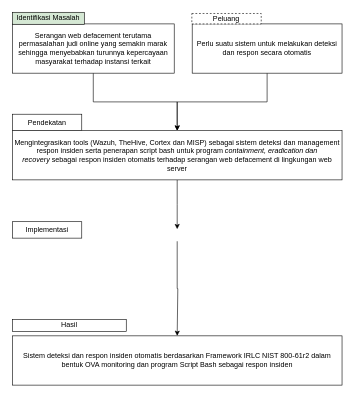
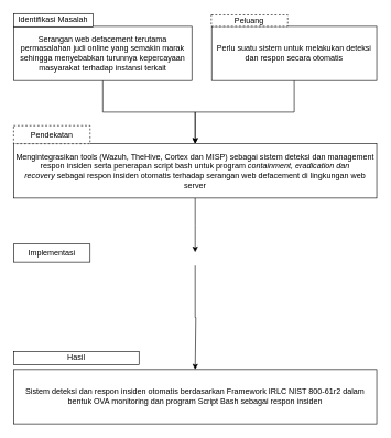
  <mxCell id="0" />
  <mxCell id="1" parent="0" />
  <mxCell id="2" style="edgeStyle=orthogonalEdgeStyle;rounded=0;orthogonalLoop=1;jettySize=auto;html=1;exitX=0.5;exitY=1;exitDx=0;exitDy=0;entryX=0.5;entryY=0;entryDx=0;entryDy=0;" edge="1" parent="1" source="3" target="9"><mxGeometry relative="1" as="geometry" /></mxCell>
  <mxCell id="3" value="&lt;div&gt;Serangan web defacement terutama permasalahan judi online yang semakin marak sehingga menyebabkan turunnya kepercayaan masyarakat terhadap instansi terkait&lt;/div&gt;" style="rounded=0;whiteSpace=wrap;html=1;" vertex="1" parent="1"><mxGeometry x="20" y="39.39" width="270" height="82.17" as="geometry" /></mxCell>
- <mxCell id="4" value="Identifikasi Masalah" style="rounded=0;whiteSpace=wrap;html=1;fillColor=#d5e8d4;" vertex="1" parent="1"><mxGeometry x="20" y="20" width="120" height="20" as="geometry" /></mxCell>
+ <mxCell id="4" value="Identifikasi Masalah" style="rounded=0;whiteSpace=wrap;html=1;" vertex="1" parent="1"><mxGeometry x="20" y="20" width="120" height="20" as="geometry" /></mxCell>
  <mxCell id="5" style="edgeStyle=orthogonalEdgeStyle;rounded=0;orthogonalLoop=1;jettySize=auto;html=1;exitX=0.5;exitY=1;exitDx=0;exitDy=0;entryX=0.5;entryY=0;entryDx=0;entryDy=0;" edge="1" parent="1" source="6" target="9"><mxGeometry relative="1" as="geometry" /></mxCell>
  <mxCell id="6" value="Perlu suatu sistem untuk melakukan deteksi dan respon secara otomatis" style="rounded=0;whiteSpace=wrap;html=1;" vertex="1" parent="1"><mxGeometry x="320" y="39.39" width="250" height="82.17" as="geometry" /></mxCell>
  <mxCell id="7" value="Peluang" style="rounded=0;whiteSpace=wrap;html=1;dashed=1;" vertex="1" parent="1"><mxGeometry x="319.42" y="22" width="115.79" height="17.39" as="geometry" /></mxCell>
  <mxCell id="8" style="edgeStyle=orthogonalEdgeStyle;rounded=0;orthogonalLoop=1;jettySize=auto;html=1;exitX=0.5;exitY=1;exitDx=0;exitDy=0;entryX=0.5;entryY=0;entryDx=0;entryDy=0;" edge="1" parent="1" source="9"><mxGeometry relative="1" as="geometry"><mxPoint x="295" y="381.78" as="targetPoint" /></mxGeometry></mxCell>
  <mxCell id="9" value="Mengintegrasikan tools (Wazuh, TheHive, Cortex dan MISP) sebagai sistem deteksi dan management respon insiden serta penerapan script bash untuk program&amp;nbsp;&lt;i&gt;containment, eradication dan recovery&lt;/i&gt;&amp;nbsp;sebagai respon insiden otomatis terhadap serangan web defacement di lingkungan web server" style="rounded=0;whiteSpace=wrap;html=1;" vertex="1" parent="1"><mxGeometry x="20" y="217.435" width="550" height="82.174" as="geometry" /></mxCell>
- <mxCell id="10" value="Pendekatan" style="rounded=0;whiteSpace=wrap;html=1;" vertex="1" parent="1"><mxGeometry x="20" y="190.043" width="115.789" height="27.391" as="geometry" /></mxCell>
+ <mxCell id="10" value="Pendekatan" style="rounded=0;whiteSpace=wrap;html=1;dashed=1;" vertex="1" parent="1"><mxGeometry x="20" y="190.043" width="115.789" height="27.391" as="geometry" /></mxCell>
  <mxCell id="11" style="edgeStyle=orthogonalEdgeStyle;rounded=0;orthogonalLoop=1;jettySize=auto;html=1;exitX=0.5;exitY=1;exitDx=0;exitDy=0;entryX=0.5;entryY=0;entryDx=0;entryDy=0;" edge="1" parent="1" target="13"><mxGeometry relative="1" as="geometry"><mxPoint x="295" y="402" as="sourcePoint" /><Array as="points"><mxPoint x="296" y="481" /></Array></mxGeometry></mxCell>
  <mxCell id="12" value="Implementasi" style="rounded=0;whiteSpace=wrap;html=1;" vertex="1" parent="1"><mxGeometry x="20" y="369.391" width="115.789" height="27.391" as="geometry" /></mxCell>
  <mxCell id="13" value="Sistem deteksi dan respon insiden otomatis berdasarkan Framework IRLC NIST 800-61r2 dalam bentuk OVA monitoring dan program Script Bash sebagai respon insiden" style="rounded=0;whiteSpace=wrap;html=1;" vertex="1" parent="1"><mxGeometry x="20" y="559.826" width="550" height="82.174" as="geometry" /></mxCell>
  <mxCell id="14" value="Hasil" style="rounded=0;whiteSpace=wrap;html=1;" vertex="1" parent="1"><mxGeometry x="20" y="532.435" width="190" height="20" as="geometry" /></mxCell>
